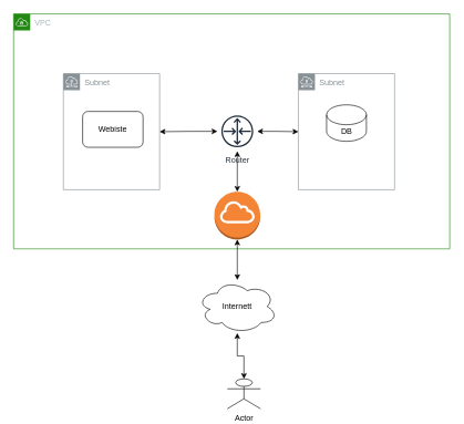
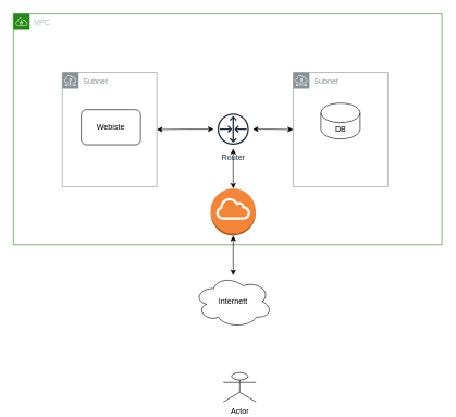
  <mxCell id="0" />
  <mxCell id="1" parent="0" />
  <mxCell id="2" value="VPC" style="points=[[0,0],[0.25,0],[0.5,0],[0.75,0],[1,0],[1,0.25],[1,0.5],[1,0.75],[1,1],[0.75,1],[0.5,1],[0.25,1],[0,1],[0,0.75],[0,0.5],[0,0.25]];outlineConnect=0;gradientColor=none;html=1;whiteSpace=wrap;fontSize=12;fontStyle=0;shape=mxgraph.aws4.group;grIcon=mxgraph.aws4.group_vpc;strokeColor=#248814;fillColor=none;verticalAlign=top;align=left;spacingLeft=30;fontColor=#AAB7B8;dashed=0;" vertex="1" parent="1"><mxGeometry x="20" y="20" width="657" height="354" as="geometry" /></mxCell>
  <mxCell id="3" value="Subnet" style="outlineConnect=0;gradientColor=none;html=1;whiteSpace=wrap;fontSize=12;fontStyle=0;shape=mxgraph.aws4.group;grIcon=mxgraph.aws4.group_subnet;strokeColor=#879196;fillColor=none;verticalAlign=top;align=left;spacingLeft=30;fontColor=#879196;dashed=0;" vertex="1" parent="1"><mxGeometry x="95" y="110" width="145" height="175" as="geometry" /></mxCell>
  <mxCell id="4" value="Subnet" style="outlineConnect=0;gradientColor=none;html=1;whiteSpace=wrap;fontSize=12;fontStyle=0;shape=mxgraph.aws4.group;grIcon=mxgraph.aws4.group_subnet;strokeColor=#879196;fillColor=none;verticalAlign=top;align=left;spacingLeft=30;fontColor=#879196;dashed=0;" vertex="1" parent="1"><mxGeometry x="449" y="110" width="145" height="175" as="geometry" /></mxCell>
  <mxCell id="5" style="edgeStyle=orthogonalEdgeStyle;rounded=0;orthogonalLoop=1;jettySize=auto;html=1;startArrow=classic;startFill=1;" edge="1" parent="1" source="7" target="4"><mxGeometry relative="1" as="geometry" /></mxCell>
  <mxCell id="6" style="edgeStyle=orthogonalEdgeStyle;rounded=0;orthogonalLoop=1;jettySize=auto;html=1;startArrow=classic;startFill=1;" edge="1" parent="1" source="7" target="3"><mxGeometry relative="1" as="geometry" /></mxCell>
  <mxCell id="7" value="Router" style="outlineConnect=0;fontColor=#232F3E;gradientColor=none;strokeColor=#232F3E;fillColor=#ffffff;dashed=0;verticalLabelPosition=bottom;verticalAlign=top;align=center;html=1;fontSize=12;fontStyle=0;aspect=fixed;shape=mxgraph.aws4.resourceIcon;resIcon=mxgraph.aws4.router;" vertex="1" parent="1"><mxGeometry x="327" y="167" width="60" height="60" as="geometry" /></mxCell>
  <mxCell id="8" value="Webiste" style="rounded=1;whiteSpace=wrap;html=1;" vertex="1" parent="1"><mxGeometry x="124" y="167" width="91" height="54" as="geometry" /></mxCell>
  <mxCell id="9" value="DB" style="shape=cylinder3;whiteSpace=wrap;html=1;boundedLbl=1;backgroundOutline=1;size=15;" vertex="1" parent="1"><mxGeometry x="491.5" y="157" width="60" height="55" as="geometry" /></mxCell>
  <mxCell id="10" value="Internett" style="ellipse;shape=cloud;whiteSpace=wrap;html=1;" vertex="1" parent="1"><mxGeometry x="297" y="421" width="120" height="80" as="geometry" /></mxCell>
  <mxCell id="11" style="edgeStyle=orthogonalEdgeStyle;rounded=0;orthogonalLoop=1;jettySize=auto;html=1;startArrow=classic;startFill=1;" edge="1" parent="1" source="13" target="10"><mxGeometry relative="1" as="geometry" /></mxCell>
  <mxCell id="12" style="edgeStyle=orthogonalEdgeStyle;rounded=0;orthogonalLoop=1;jettySize=auto;html=1;startArrow=classic;startFill=1;" edge="1" parent="1" source="13" target="7"><mxGeometry relative="1" as="geometry" /></mxCell>
  <mxCell id="13" value="" style="outlineConnect=0;dashed=0;verticalLabelPosition=bottom;verticalAlign=top;align=center;html=1;shape=mxgraph.aws3.internet_gateway;fillColor=#F58536;gradientColor=none;" vertex="1" parent="1"><mxGeometry x="322.5" y="288" width="69" height="72" as="geometry" /></mxCell>
- <mxCell id="14" style="edgeStyle=orthogonalEdgeStyle;rounded=0;orthogonalLoop=1;jettySize=auto;html=1;startArrow=classic;startFill=1;" edge="1" parent="1" source="15" target="10"><mxGeometry relative="1" as="geometry" /></mxCell>
  <mxCell id="15" value="Actor" style="shape=umlActor;verticalLabelPosition=bottom;verticalAlign=top;html=1;outlineConnect=0;" vertex="1" parent="1"><mxGeometry x="342" y="570" width="50" height="45" as="geometry" /></mxCell>
